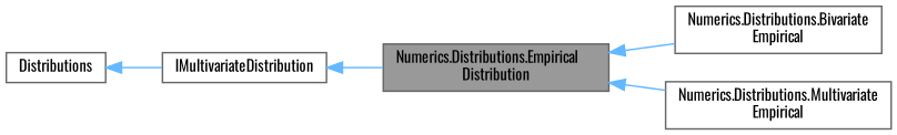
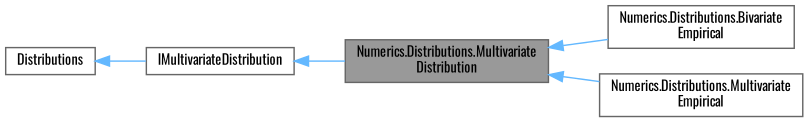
  digraph {
    fontname=Oswald
    rankdir=LR
    node [color=gray40 fillcolor=white fontname=Oswald fontsize=10 shape=box style=filled]
    edge [color=steelblue1 dir=back fontname=Oswald fontsize=10 labelfontname=Helvetica labelfontsize=10 style=solid]
-   n1 [fillcolor=grey60 fontcolor=black height=0.2 label="Numerics.Distributions.Empirical\lDistribution" width=0.4]
+   n1 [fillcolor=grey60 fontcolor=black height=0.2 label="Numerics.Distributions.Multivariate\lDistribution" width=0.4]
    n2 [height=0.2 label="Numerics.Distributions.Bivariate\lEmpirical" width=0.4]
    n3 [height=0.2 label="Numerics.Distributions.Multivariate\lEmpirical" width=0.4]
    n4 [height=0.2 label=IMultivariateDistribution width=0.4]
    n5 [height=0.2 label=Distributions width=0.4]
    n1 -> n2
    n1 -> n3
    n4 -> n1
    n5 -> n4
  }
